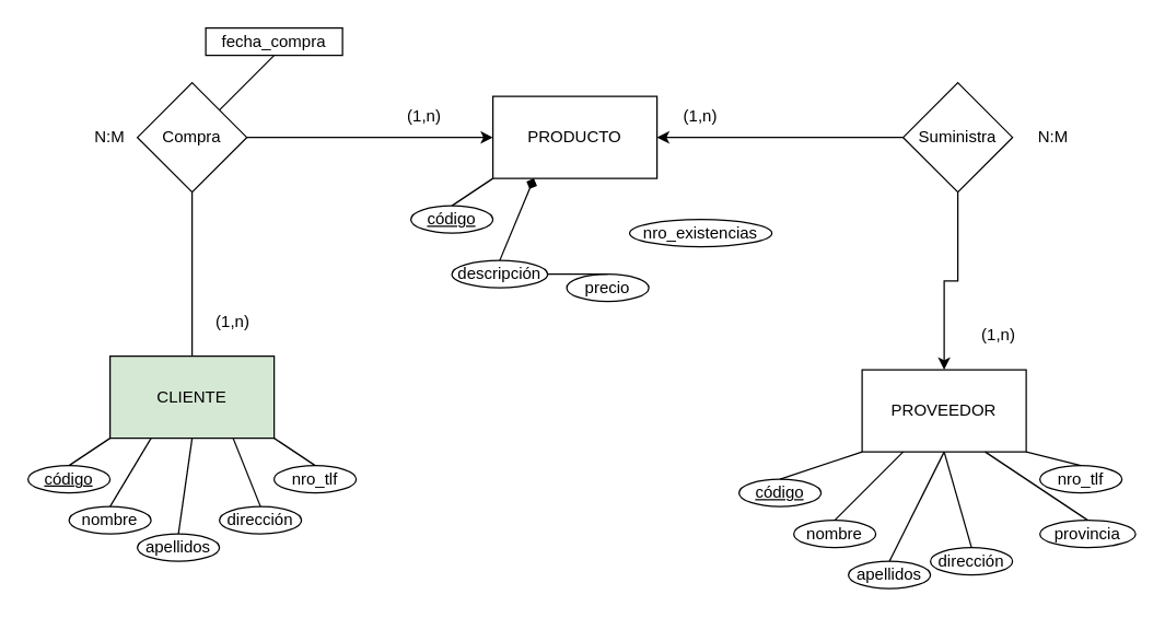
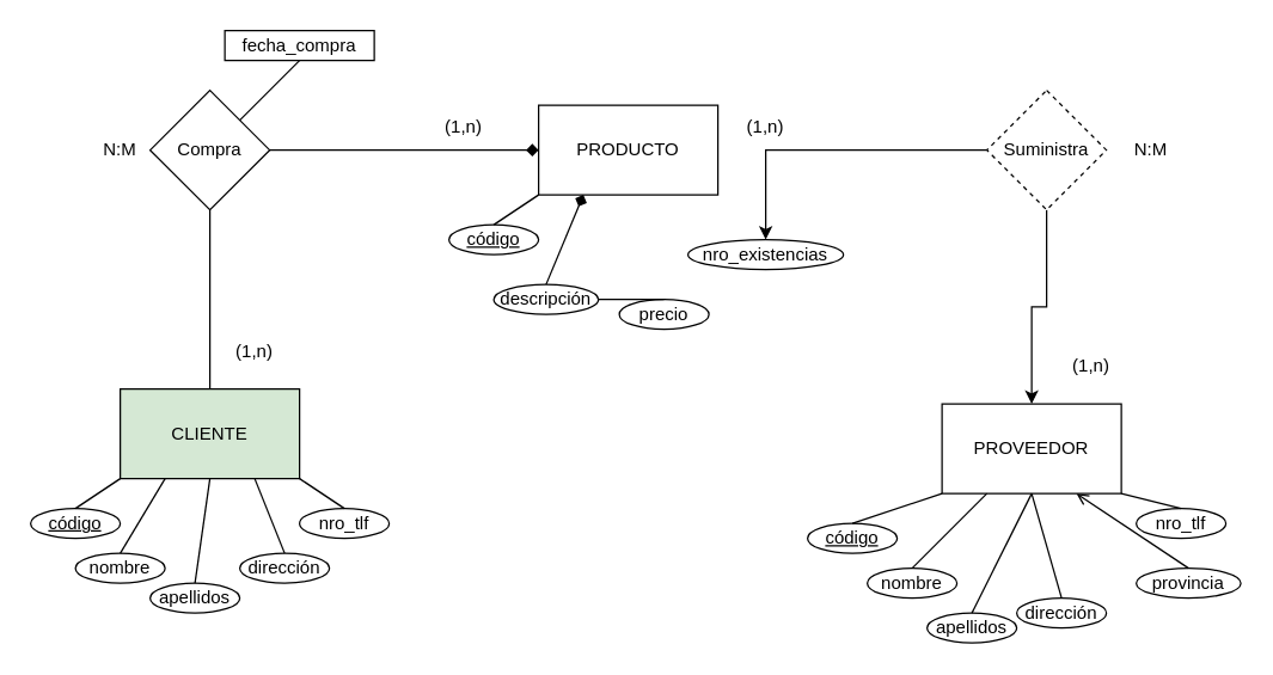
  <mxCell id="0" />
  <mxCell id="1" parent="0" />
  <mxCell id="2" value="PRODUCTO" style="rounded=0;whiteSpace=wrap;html=1;" vertex="1" parent="1"><mxGeometry x="360" y="70" width="120" height="60" as="geometry" /></mxCell>
  <mxCell id="3" value="CLIENTE" style="rounded=0;whiteSpace=wrap;html=1;fillColor=#d5e8d4;" vertex="1" parent="1"><mxGeometry x="80" y="260" width="120" height="60" as="geometry" /></mxCell>
  <mxCell id="4" value="PROVEEDOR" style="rounded=0;whiteSpace=wrap;html=1;" vertex="1" parent="1"><mxGeometry x="630" y="270" width="120" height="60" as="geometry" /></mxCell>
- <mxCell id="5" style="edgeStyle=orthogonalEdgeStyle;rounded=0;orthogonalLoop=1;jettySize=auto;html=1;" edge="1" parent="1" source="7" target="2"><mxGeometry relative="1" as="geometry" /></mxCell>
+ <mxCell id="5" style="edgeStyle=orthogonalEdgeStyle;rounded=0;orthogonalLoop=1;jettySize=auto;html=1;endArrow=diamond;" edge="1" parent="1" source="7" target="2"><mxGeometry relative="1" as="geometry" /></mxCell>
  <mxCell id="6" style="edgeStyle=orthogonalEdgeStyle;rounded=0;orthogonalLoop=1;jettySize=auto;html=1;endArrow=none;" edge="1" parent="1" source="7" target="3"><mxGeometry relative="1" as="geometry" /></mxCell>
  <mxCell id="7" value="Compra" style="rhombus;whiteSpace=wrap;html=1;" vertex="1" parent="1"><mxGeometry x="100" y="60" width="80" height="80" as="geometry" /></mxCell>
- <mxCell id="8" style="edgeStyle=orthogonalEdgeStyle;rounded=0;orthogonalLoop=1;jettySize=auto;html=1;" edge="1" parent="1" source="10" target="2"><mxGeometry relative="1" as="geometry" /></mxCell>
+ <mxCell id="8" style="edgeStyle=orthogonalEdgeStyle;rounded=0;orthogonalLoop=1;jettySize=auto;html=1;" edge="1" parent="1" source="10" target="14"><mxGeometry relative="1" as="geometry" /></mxCell>
  <mxCell id="9" style="edgeStyle=orthogonalEdgeStyle;rounded=0;orthogonalLoop=1;jettySize=auto;html=1;" edge="1" parent="1" source="10" target="4"><mxGeometry relative="1" as="geometry" /></mxCell>
- <mxCell id="10" value="Suministra" style="rhombus;whiteSpace=wrap;html=1;" vertex="1" parent="1"><mxGeometry x="660" y="60" width="80" height="80" as="geometry" /></mxCell>
+ <mxCell id="10" value="Suministra" style="rhombus;whiteSpace=wrap;html=1;dashed=1;" vertex="1" parent="1"><mxGeometry x="660" y="60" width="80" height="80" as="geometry" /></mxCell>
  <mxCell id="11" value="&lt;u&gt;código&lt;/u&gt;" style="ellipse;whiteSpace=wrap;html=1;" vertex="1" parent="1"><mxGeometry x="300" y="150" width="60" height="20" as="geometry" /></mxCell>
  <mxCell id="12" value="descripción" style="ellipse;whiteSpace=wrap;html=1;" vertex="1" parent="1"><mxGeometry x="330" y="190" width="70" height="20" as="geometry" /></mxCell>
  <mxCell id="13" value="precio" style="ellipse;whiteSpace=wrap;html=1;" vertex="1" parent="1"><mxGeometry x="414" y="200" width="60" height="20" as="geometry" /></mxCell>
  <mxCell id="14" value="nro_existencias" style="ellipse;whiteSpace=wrap;html=1;" vertex="1" parent="1"><mxGeometry x="460" y="160" width="104" height="20" as="geometry" /></mxCell>
  <mxCell id="15" value="nombre" style="ellipse;whiteSpace=wrap;html=1;" vertex="1" parent="1"><mxGeometry x="50" y="370" width="60" height="20" as="geometry" /></mxCell>
  <mxCell id="16" value="&lt;u&gt;código&lt;/u&gt;" style="ellipse;whiteSpace=wrap;html=1;" vertex="1" parent="1"><mxGeometry x="20" y="340" width="60" height="20" as="geometry" /></mxCell>
  <mxCell id="17" value="apellidos" style="ellipse;whiteSpace=wrap;html=1;" vertex="1" parent="1"><mxGeometry x="100" y="390" width="60" height="20" as="geometry" /></mxCell>
  <mxCell id="18" value="dirección" style="ellipse;whiteSpace=wrap;html=1;" vertex="1" parent="1"><mxGeometry x="160" y="370" width="60" height="20" as="geometry" /></mxCell>
  <mxCell id="19" value="nro_tlf" style="ellipse;whiteSpace=wrap;html=1;" vertex="1" parent="1"><mxGeometry x="200" y="340" width="60" height="20" as="geometry" /></mxCell>
  <mxCell id="20" value="&lt;u&gt;código&lt;/u&gt;" style="ellipse;whiteSpace=wrap;html=1;" vertex="1" parent="1"><mxGeometry x="540" y="350" width="60" height="20" as="geometry" /></mxCell>
  <mxCell id="21" value="nombre" style="ellipse;whiteSpace=wrap;html=1;" vertex="1" parent="1"><mxGeometry x="580" y="380" width="60" height="20" as="geometry" /></mxCell>
  <mxCell id="22" value="apellidos" style="ellipse;whiteSpace=wrap;html=1;" vertex="1" parent="1"><mxGeometry x="620" y="410" width="60" height="20" as="geometry" /></mxCell>
  <mxCell id="23" value="dirección" style="ellipse;whiteSpace=wrap;html=1;" vertex="1" parent="1"><mxGeometry x="680" y="400" width="60" height="20" as="geometry" /></mxCell>
  <mxCell id="24" value="nro_tlf" style="ellipse;whiteSpace=wrap;html=1;" vertex="1" parent="1"><mxGeometry x="760" y="340" width="60" height="20" as="geometry" /></mxCell>
  <mxCell id="25" value="provincia" style="ellipse;whiteSpace=wrap;html=1;" vertex="1" parent="1"><mxGeometry x="760" y="380" width="70" height="20" as="geometry" /></mxCell>
  <mxCell id="26" value="" style="endArrow=none;html=1;rounded=0;entryX=0;entryY=1;entryDx=0;entryDy=0;exitX=0.5;exitY=0;exitDx=0;exitDy=0;" edge="1" parent="1" source="11" target="2"><mxGeometry width="50" height="50" relative="1" as="geometry"><mxPoint x="360" y="190" as="sourcePoint" /><mxPoint x="410" y="140" as="targetPoint" /></mxGeometry></mxCell>
  <mxCell id="27" value="" style="endArrow=diamond;html=1;rounded=0;entryX=0.25;entryY=1;entryDx=0;entryDy=0;exitX=0.5;exitY=0;exitDx=0;exitDy=0;" edge="1" parent="1" source="12" target="2"><mxGeometry width="50" height="50" relative="1" as="geometry"><mxPoint x="360" y="200" as="sourcePoint" /><mxPoint x="410" y="150" as="targetPoint" /></mxGeometry></mxCell>
  <mxCell id="28" value="" style="endArrow=none;html=1;rounded=0;exitX=0.5;exitY=0;exitDx=0;exitDy=0;" edge="1" parent="1" source="13" target="12"><mxGeometry width="50" height="50" relative="1" as="geometry"><mxPoint x="370" y="190" as="sourcePoint" /><mxPoint x="420" y="140" as="targetPoint" /></mxGeometry></mxCell>
  <mxCell id="29" value="" style="endArrow=none;html=1;rounded=0;entryX=0;entryY=1;entryDx=0;entryDy=0;exitX=0.5;exitY=0;exitDx=0;exitDy=0;" edge="1" parent="1" source="20" target="4"><mxGeometry width="50" height="50" relative="1" as="geometry"><mxPoint x="620" y="375" as="sourcePoint" /><mxPoint x="670" y="325" as="targetPoint" /></mxGeometry></mxCell>
  <mxCell id="30" value="" style="endArrow=none;html=1;rounded=0;entryX=0.25;entryY=1;entryDx=0;entryDy=0;exitX=0.5;exitY=0;exitDx=0;exitDy=0;" edge="1" parent="1" source="21" target="4"><mxGeometry width="50" height="50" relative="1" as="geometry"><mxPoint x="620" y="385" as="sourcePoint" /><mxPoint x="670" y="335" as="targetPoint" /></mxGeometry></mxCell>
  <mxCell id="31" value="" style="endArrow=none;html=1;rounded=0;entryX=0.5;entryY=1;entryDx=0;entryDy=0;exitX=0.5;exitY=0;exitDx=0;exitDy=0;" edge="1" parent="1" source="22" target="4"><mxGeometry width="50" height="50" relative="1" as="geometry"><mxPoint x="660" y="400" as="sourcePoint" /><mxPoint x="710" y="350" as="targetPoint" /></mxGeometry></mxCell>
  <mxCell id="32" value="" style="endArrow=none;html=1;rounded=0;entryX=1;entryY=1;entryDx=0;entryDy=0;exitX=0.5;exitY=0;exitDx=0;exitDy=0;" edge="1" parent="1" source="24" target="4"><mxGeometry width="50" height="50" relative="1" as="geometry"><mxPoint x="720" y="375" as="sourcePoint" /><mxPoint x="770" y="325" as="targetPoint" /></mxGeometry></mxCell>
- <mxCell id="33" value="" style="endArrow=none;html=1;rounded=0;entryX=0.75;entryY=1;entryDx=0;entryDy=0;exitX=0.5;exitY=0;exitDx=0;exitDy=0;" edge="1" parent="1" source="25" target="4"><mxGeometry width="50" height="50" relative="1" as="geometry"><mxPoint x="700" y="390" as="sourcePoint" /><mxPoint x="750" y="340" as="targetPoint" /></mxGeometry></mxCell>
+ <mxCell id="33" value="" style="endArrow=open;html=1;rounded=0;entryX=0.75;entryY=1;entryDx=0;entryDy=0;exitX=0.5;exitY=0;exitDx=0;exitDy=0;" edge="1" parent="1" source="25" target="4"><mxGeometry width="50" height="50" relative="1" as="geometry"><mxPoint x="700" y="390" as="sourcePoint" /><mxPoint x="750" y="340" as="targetPoint" /></mxGeometry></mxCell>
  <mxCell id="34" value="" style="endArrow=none;html=1;rounded=0;entryX=0.5;entryY=1;entryDx=0;entryDy=0;exitX=0.5;exitY=0;exitDx=0;exitDy=0;" edge="1" parent="1" source="23" target="4"><mxGeometry width="50" height="50" relative="1" as="geometry"><mxPoint x="690" y="390" as="sourcePoint" /><mxPoint x="740" y="340" as="targetPoint" /></mxGeometry></mxCell>
  <mxCell id="35" value="" style="endArrow=none;html=1;rounded=0;entryX=0;entryY=1;entryDx=0;entryDy=0;exitX=0.5;exitY=0;exitDx=0;exitDy=0;" edge="1" parent="1" source="16" target="3"><mxGeometry width="50" height="50" relative="1" as="geometry"><mxPoint x="100" y="385" as="sourcePoint" /><mxPoint x="150" y="335" as="targetPoint" /></mxGeometry></mxCell>
  <mxCell id="36" value="" style="endArrow=none;html=1;rounded=0;entryX=0.25;entryY=1;entryDx=0;entryDy=0;exitX=0.5;exitY=0;exitDx=0;exitDy=0;" edge="1" parent="1" source="15" target="3"><mxGeometry width="50" height="50" relative="1" as="geometry"><mxPoint x="100" y="380" as="sourcePoint" /><mxPoint x="150" y="330" as="targetPoint" /></mxGeometry></mxCell>
  <mxCell id="37" value="" style="endArrow=none;html=1;rounded=0;entryX=0.5;entryY=1;entryDx=0;entryDy=0;exitX=0.5;exitY=0;exitDx=0;exitDy=0;" edge="1" parent="1" source="17" target="3"><mxGeometry width="50" height="50" relative="1" as="geometry"><mxPoint x="120" y="385" as="sourcePoint" /><mxPoint x="170" y="335" as="targetPoint" /></mxGeometry></mxCell>
  <mxCell id="38" value="" style="endArrow=none;html=1;rounded=0;entryX=0.75;entryY=1;entryDx=0;entryDy=0;exitX=0.5;exitY=0;exitDx=0;exitDy=0;" edge="1" parent="1" source="18" target="3"><mxGeometry width="50" height="50" relative="1" as="geometry"><mxPoint x="130" y="385" as="sourcePoint" /><mxPoint x="180" y="335" as="targetPoint" /></mxGeometry></mxCell>
  <mxCell id="39" value="" style="endArrow=none;html=1;rounded=0;entryX=1;entryY=1;entryDx=0;entryDy=0;exitX=0.5;exitY=0;exitDx=0;exitDy=0;" edge="1" parent="1" source="19" target="3"><mxGeometry width="50" height="50" relative="1" as="geometry"><mxPoint x="240" y="320" as="sourcePoint" /><mxPoint x="290" y="300" as="targetPoint" /></mxGeometry></mxCell>
  <mxCell id="40" value="fecha_compra" style="whiteSpace=wrap;html=1;rounded=0;" vertex="1" parent="1"><mxGeometry x="150" y="20" width="100" height="20" as="geometry" /></mxCell>
  <mxCell id="41" value="" style="endArrow=none;html=1;rounded=0;entryX=0.5;entryY=1;entryDx=0;entryDy=0;exitX=1;exitY=0;exitDx=0;exitDy=0;" edge="1" parent="1" source="7" target="40"><mxGeometry width="50" height="50" relative="1" as="geometry"><mxPoint x="190" y="110" as="sourcePoint" /><mxPoint x="240" y="60" as="targetPoint" /></mxGeometry></mxCell>
  <mxCell id="42" value="(1,n)" style="text;html=1;strokeColor=none;fillColor=none;align=center;verticalAlign=middle;whiteSpace=wrap;rounded=0;" vertex="1" parent="1"><mxGeometry x="280" y="70" width="60" height="30" as="geometry" /></mxCell>
  <mxCell id="43" value="(1,n)" style="text;html=1;strokeColor=none;fillColor=none;align=center;verticalAlign=middle;whiteSpace=wrap;rounded=0;" vertex="1" parent="1"><mxGeometry x="140" y="220" width="60" height="30" as="geometry" /></mxCell>
  <mxCell id="44" value="N:M" style="text;html=1;strokeColor=none;fillColor=none;align=center;verticalAlign=middle;whiteSpace=wrap;rounded=0;" vertex="1" parent="1"><mxGeometry x="50" y="85" width="60" height="30" as="geometry" /></mxCell>
  <mxCell id="45" value="(1,n)" style="text;html=1;strokeColor=none;fillColor=none;align=center;verticalAlign=middle;whiteSpace=wrap;rounded=0;" vertex="1" parent="1"><mxGeometry x="700" y="230" width="60" height="30" as="geometry" /></mxCell>
  <mxCell id="46" value="(1,n)" style="text;html=1;strokeColor=none;fillColor=none;align=center;verticalAlign=middle;whiteSpace=wrap;rounded=0;" vertex="1" parent="1"><mxGeometry x="482" y="70" width="60" height="30" as="geometry" /></mxCell>
  <mxCell id="47" value="N:M" style="text;html=1;strokeColor=none;fillColor=none;align=center;verticalAlign=middle;whiteSpace=wrap;rounded=0;" vertex="1" parent="1"><mxGeometry x="740" y="85" width="60" height="30" as="geometry" /></mxCell>
